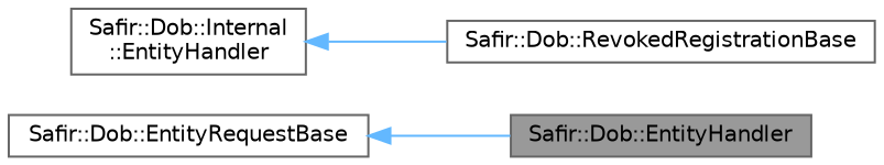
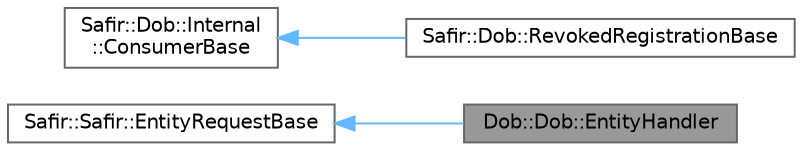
  digraph {
    rankdir=LR
    node [color=gray40 fillcolor=white fontname=Helvetica fontsize=10 shape=box style=filled]
    edge [color=steelblue1 dir=back fontname=Helvetica fontsize=10 labelfontname=Helvetica labelfontsize=10 style=solid]
-   n1 [fillcolor=grey60 fontcolor=black height=0.2 label="Safir::Dob::EntityHandler" width=0.4]
+   n1 [fillcolor=grey60 fontcolor=black height=0.2 label="Dob::Dob::EntityHandler" width=0.4]
    n2 [height=0.2 label="Safir::Dob::RevokedRegistrationBase" width=0.4]
-   n3 [height=0.2 label="Safir::Dob::Internal\l::EntityHandler" width=0.4]
-   n4 [height=0.2 label="Safir::Dob::EntityRequestBase" width=0.4]
+   n3 [height=0.2 label="Safir::Dob::Internal\l::ConsumerBase" width=0.4]
+   n4 [height=0.2 label="Safir::Safir::EntityRequestBase" width=0.4]
    n3 -> n2
    n4 -> n1
  }
